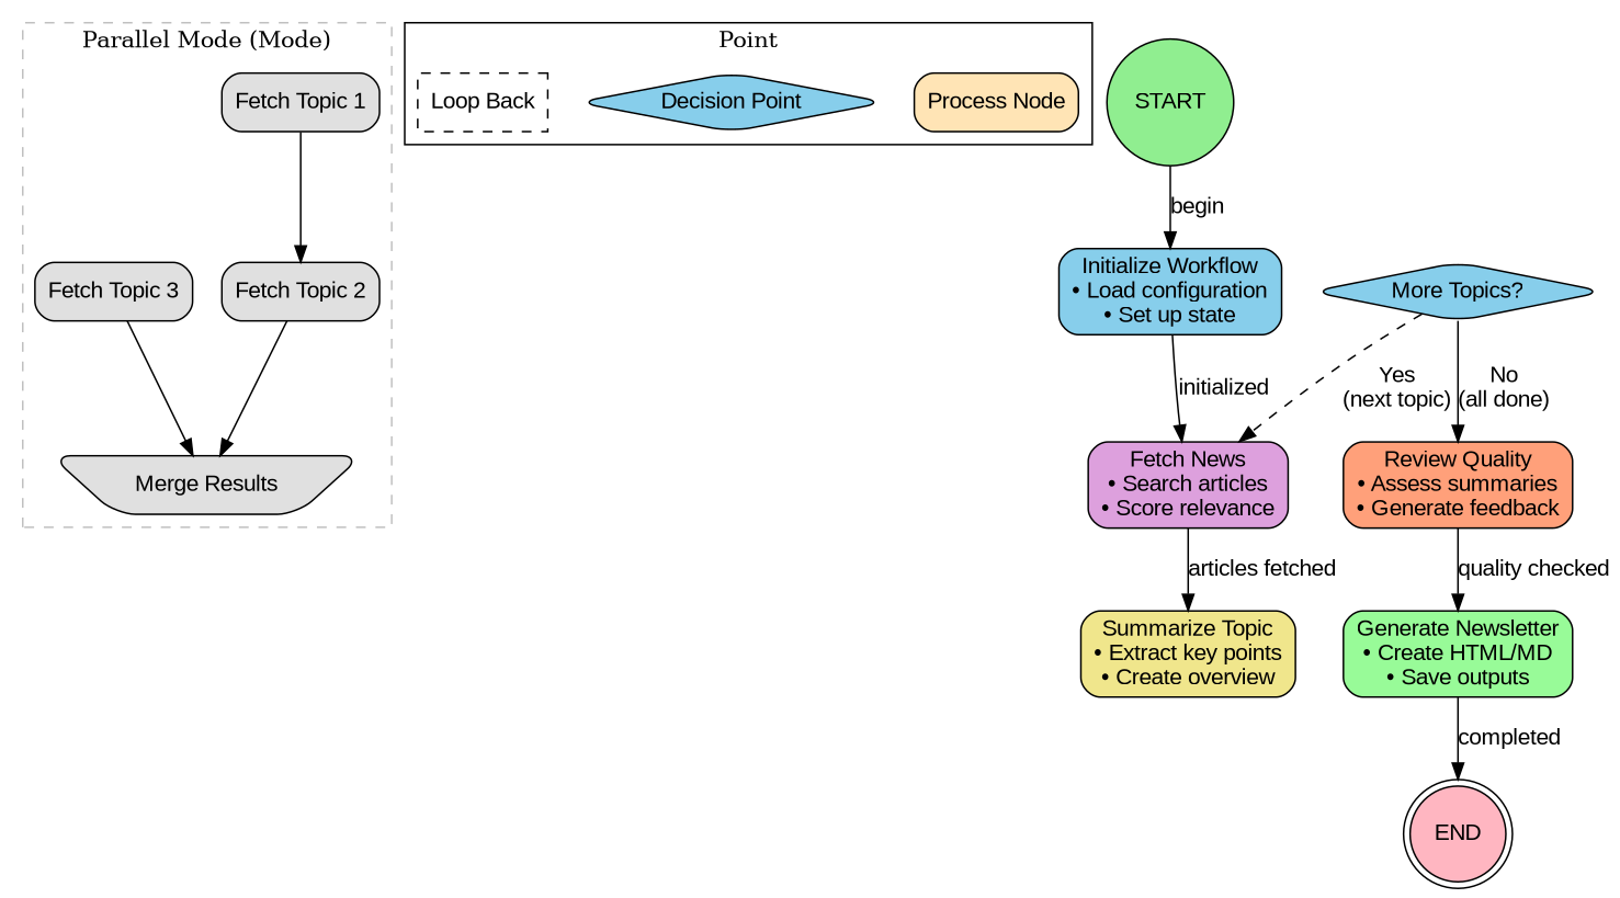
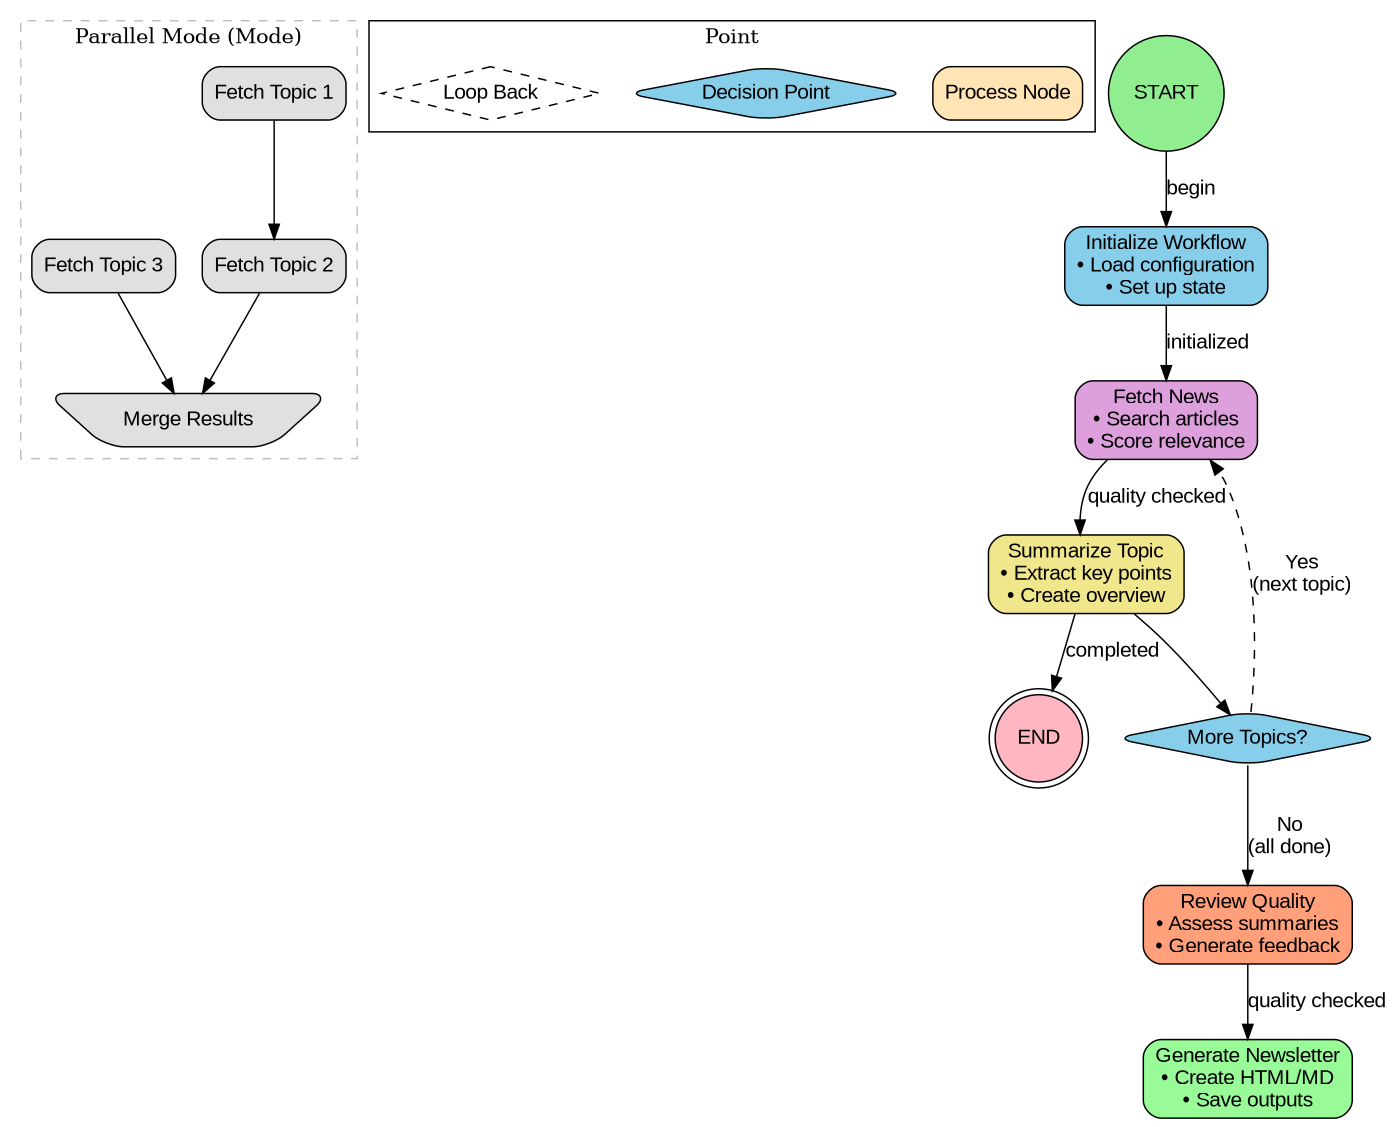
  digraph {
    rankdir=TB
    node [fillcolor="#E0E0E0" fontname=Arial shape=box style="rounded,filled"]
    edge [fontname=Arial]
    n1 [label="Fetch Topic 1"]
    n2 [label="Merge Results" shape=invtrapezium]
    n3 [label="Fetch Topic 2"]
    n4 [label="Fetch Topic 3"]
    n5 [fillcolor="#FFE4B5" label="Process Node"]
    n6 [fillcolor="#87CEEB" label="Decision Point" shape=diamond]
-   n7 [label="Loop Back" style=dashed fillcolor=""]
+   n7 [label="Loop Back" shape=diamond style=dashed fillcolor=""]
    n8 [fillcolor="#90EE90" label=START shape=circle]
    n9 [fillcolor="#87CEEB" label="Initialize Workflow\n• Load configuration\n• Set up state"]
    n10 [fillcolor="#DDA0DD" label="Fetch News\n• Search articles\n• Score relevance"]
    n11 [fillcolor="#FFB6C1" label=END shape=doublecircle]
    n12 [fillcolor="#F0E68C" label="Summarize Topic\n• Extract key points\n• Create overview"]
    n13 [fillcolor="#87CEEB" label="More Topics?" shape=diamond]
    n14 [fillcolor="#FFA07A" label="Review Quality\n• Assess summaries\n• Generate feedback"]
    n15 [fillcolor="#98FB98" label="Generate Newsletter\n• Create HTML/MD\n• Save outputs"]
    subgraph cluster_1 {
      color=gray
      label="Parallel Mode (Mode)"
      style=dashed
      n1
      n2
      n3
      n4
    }
    subgraph cluster_2 {
      color=black
      label=Point
      style=solid
      n5
      n6
      n7
    }
    n1 -> n3
    n3 -> n2
    n4 -> n2
    n8 -> n9 [label=begin]
    n9 -> n10 [label=initialized]
-   n10 -> n12 [label="articles fetched"]
+   n10 -> n12 [label="quality checked"]
+   n12 -> n13
    n13 -> n10 [label="Yes\n(next topic)" style=dashed]
    n13 -> n14 [label="No\n(all done)"]
    n14 -> n15 [label="quality checked"]
-   n15 -> n11 [label=completed]
+   n12 -> n11 [label=completed]
  }
